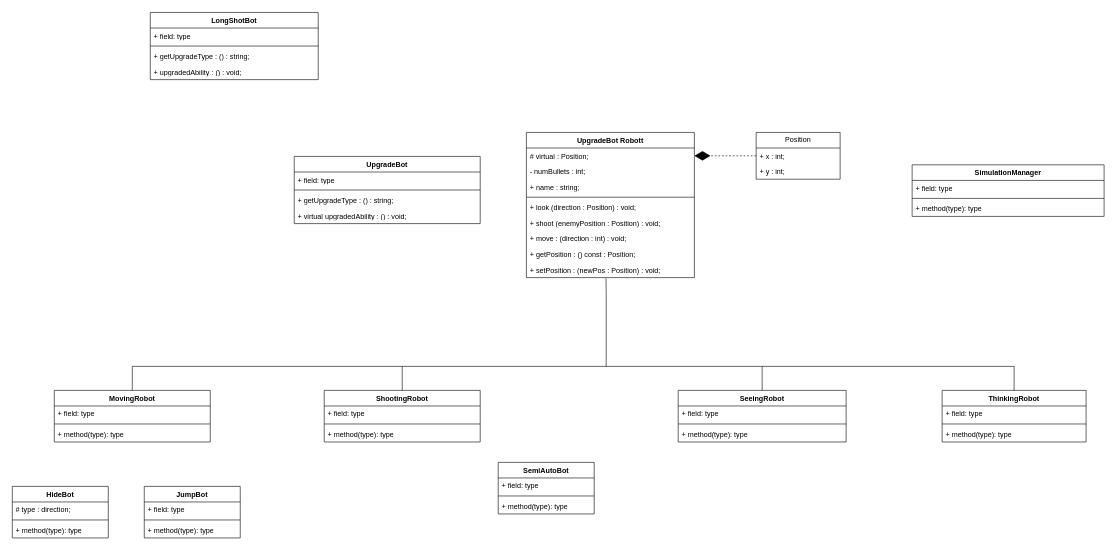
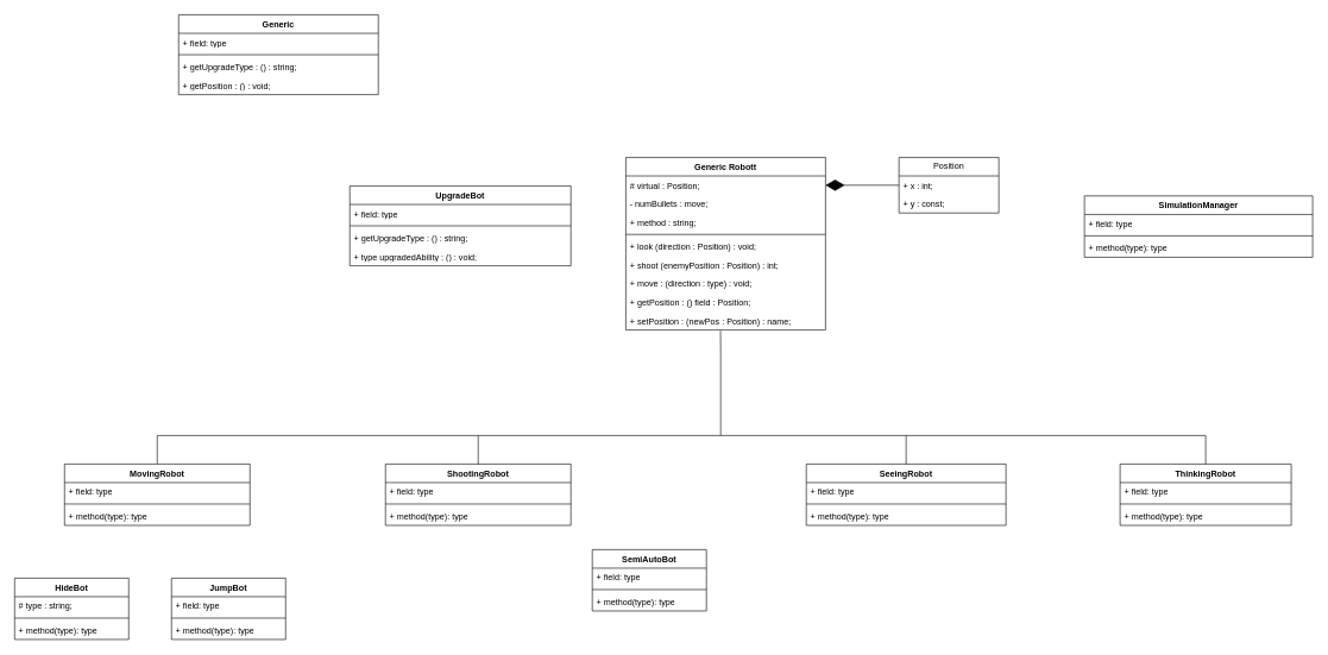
  <mxCell id="0" />
  <mxCell id="1" parent="0" />
- <mxCell id="2" value="UpgradeBot Robott" style="swimlane;fontStyle=1;align=center;verticalAlign=top;childLayout=stackLayout;horizontal=1;startSize=26;horizontalStack=0;resizeParent=1;resizeParentMax=0;resizeLast=0;collapsible=1;marginBottom=0;whiteSpace=wrap;html=1;" parent="1" vertex="1"><mxGeometry x="877" y="220" width="280" height="242" as="geometry" /></mxCell>
+ <mxCell id="2" value="Generic Robott" style="swimlane;fontStyle=1;align=center;verticalAlign=top;childLayout=stackLayout;horizontal=1;startSize=26;horizontalStack=0;resizeParent=1;resizeParentMax=0;resizeLast=0;collapsible=1;marginBottom=0;whiteSpace=wrap;html=1;" parent="1" vertex="1"><mxGeometry x="877" y="220" width="280" height="242" as="geometry" /></mxCell>
  <mxCell id="3" value="# virtual : Position;" style="text;strokeColor=none;fillColor=none;align=left;verticalAlign=top;spacingLeft=4;spacingRight=4;overflow=hidden;rotatable=0;points=[[0,0.5],[1,0.5]];portConstraint=eastwest;whiteSpace=wrap;html=1;" parent="2" vertex="1"><mxGeometry y="26" width="280" height="26" as="geometry" /></mxCell>
- <mxCell id="4" value="- numBullets : int;" style="text;strokeColor=none;fillColor=none;align=left;verticalAlign=top;spacingLeft=4;spacingRight=4;overflow=hidden;rotatable=0;points=[[0,0.5],[1,0.5]];portConstraint=eastwest;whiteSpace=wrap;html=1;" parent="2" vertex="1"><mxGeometry y="52" width="280" height="26" as="geometry" /></mxCell>
- <mxCell id="5" value="+ name : string;" style="text;strokeColor=none;fillColor=none;align=left;verticalAlign=top;spacingLeft=4;spacingRight=4;overflow=hidden;rotatable=0;points=[[0,0.5],[1,0.5]];portConstraint=eastwest;whiteSpace=wrap;html=1;" parent="2" vertex="1"><mxGeometry y="78" width="280" height="26" as="geometry" /></mxCell>
+ <mxCell id="4" value="- numBullets : move;" style="text;strokeColor=none;fillColor=none;align=left;verticalAlign=top;spacingLeft=4;spacingRight=4;overflow=hidden;rotatable=0;points=[[0,0.5],[1,0.5]];portConstraint=eastwest;whiteSpace=wrap;html=1;" parent="2" vertex="1"><mxGeometry y="52" width="280" height="26" as="geometry" /></mxCell>
+ <mxCell id="5" value="+ method : string;" style="text;strokeColor=none;fillColor=none;align=left;verticalAlign=top;spacingLeft=4;spacingRight=4;overflow=hidden;rotatable=0;points=[[0,0.5],[1,0.5]];portConstraint=eastwest;whiteSpace=wrap;html=1;" parent="2" vertex="1"><mxGeometry y="78" width="280" height="26" as="geometry" /></mxCell>
  <mxCell id="6" value="" style="line;strokeWidth=1;fillColor=none;align=left;verticalAlign=middle;spacingTop=-1;spacingLeft=3;spacingRight=3;rotatable=0;labelPosition=right;points=[];portConstraint=eastwest;strokeColor=inherit;" parent="2" vertex="1"><mxGeometry y="104" width="280" height="8" as="geometry" /></mxCell>
  <mxCell id="7" value="+ look (direction : Position) : void;" style="text;strokeColor=none;fillColor=none;align=left;verticalAlign=top;spacingLeft=4;spacingRight=4;overflow=hidden;rotatable=0;points=[[0,0.5],[1,0.5]];portConstraint=eastwest;whiteSpace=wrap;html=1;" parent="2" vertex="1"><mxGeometry y="112" width="280" height="26" as="geometry" /></mxCell>
- <mxCell id="8" value="+ shoot (enemyPosition : Position) : void;" style="text;strokeColor=none;fillColor=none;align=left;verticalAlign=top;spacingLeft=4;spacingRight=4;overflow=hidden;rotatable=0;points=[[0,0.5],[1,0.5]];portConstraint=eastwest;whiteSpace=wrap;html=1;" parent="2" vertex="1"><mxGeometry y="138" width="280" height="26" as="geometry" /></mxCell>
- <mxCell id="9" value="&lt;div&gt;+ move : (direction : int) : void;&lt;/div&gt;" style="text;strokeColor=none;fillColor=none;align=left;verticalAlign=top;spacingLeft=4;spacingRight=4;overflow=hidden;rotatable=0;points=[[0,0.5,0,0,0],[1,0.5,0,0,0]];portConstraint=eastwest;whiteSpace=wrap;html=1;" parent="2" vertex="1"><mxGeometry y="164" width="280" height="26" as="geometry" /></mxCell>
- <mxCell id="10" value="+ getPosition : () const : Position;&lt;div&gt;&lt;br&gt;&lt;/div&gt;" style="text;strokeColor=none;fillColor=none;align=left;verticalAlign=top;spacingLeft=4;spacingRight=4;overflow=hidden;rotatable=0;points=[[0,0.5],[1,0.5]];portConstraint=eastwest;whiteSpace=wrap;html=1;" parent="2" vertex="1"><mxGeometry y="190" width="280" height="26" as="geometry" /></mxCell>
- <mxCell id="11" value="+ setPosition : (newPos : Position) : void;&lt;div&gt;&lt;br&gt;&lt;/div&gt;" style="text;strokeColor=none;fillColor=none;align=left;verticalAlign=top;spacingLeft=4;spacingRight=4;overflow=hidden;rotatable=0;points=[[0,0.5],[1,0.5]];portConstraint=eastwest;whiteSpace=wrap;html=1;" parent="2" vertex="1"><mxGeometry y="216" width="280" height="26" as="geometry" /></mxCell>
+ <mxCell id="8" value="+ shoot (enemyPosition : Position) : int;" style="text;strokeColor=none;fillColor=none;align=left;verticalAlign=top;spacingLeft=4;spacingRight=4;overflow=hidden;rotatable=0;points=[[0,0.5],[1,0.5]];portConstraint=eastwest;whiteSpace=wrap;html=1;" parent="2" vertex="1"><mxGeometry y="138" width="280" height="26" as="geometry" /></mxCell>
+ <mxCell id="9" value="&lt;div&gt;+ move : (direction : type) : void;&lt;/div&gt;" style="text;strokeColor=none;fillColor=none;align=left;verticalAlign=top;spacingLeft=4;spacingRight=4;overflow=hidden;rotatable=0;points=[[0,0.5,0,0,0],[1,0.5,0,0,0]];portConstraint=eastwest;whiteSpace=wrap;html=1;" parent="2" vertex="1"><mxGeometry y="164" width="280" height="26" as="geometry" /></mxCell>
+ <mxCell id="10" value="+ getPosition : () field : Position;&lt;div&gt;&lt;br&gt;&lt;/div&gt;" style="text;strokeColor=none;fillColor=none;align=left;verticalAlign=top;spacingLeft=4;spacingRight=4;overflow=hidden;rotatable=0;points=[[0,0.5],[1,0.5]];portConstraint=eastwest;whiteSpace=wrap;html=1;" parent="2" vertex="1"><mxGeometry y="190" width="280" height="26" as="geometry" /></mxCell>
+ <mxCell id="11" value="+ setPosition : (newPos : Position) : name;&lt;div&gt;&lt;br&gt;&lt;/div&gt;" style="text;strokeColor=none;fillColor=none;align=left;verticalAlign=top;spacingLeft=4;spacingRight=4;overflow=hidden;rotatable=0;points=[[0,0.5],[1,0.5]];portConstraint=eastwest;whiteSpace=wrap;html=1;" parent="2" vertex="1"><mxGeometry y="216" width="280" height="26" as="geometry" /></mxCell>
  <mxCell id="12" value="Position" style="swimlane;fontStyle=0;childLayout=stackLayout;horizontal=1;startSize=26;fillColor=none;horizontalStack=0;resizeParent=1;resizeParentMax=0;resizeLast=0;collapsible=1;marginBottom=0;whiteSpace=wrap;html=1;" parent="1" vertex="1"><mxGeometry x="1260" y="220" width="140" height="78" as="geometry" /></mxCell>
  <mxCell id="13" value="+ x : int;" style="text;strokeColor=none;fillColor=none;align=left;verticalAlign=top;spacingLeft=4;spacingRight=4;overflow=hidden;rotatable=0;points=[[0,0.5],[1,0.5]];portConstraint=eastwest;whiteSpace=wrap;html=1;" parent="12" vertex="1"><mxGeometry y="26" width="140" height="26" as="geometry" /></mxCell>
- <mxCell id="14" value="+ y : int;" style="text;strokeColor=none;fillColor=none;align=left;verticalAlign=top;spacingLeft=4;spacingRight=4;overflow=hidden;rotatable=0;points=[[0,0.5],[1,0.5]];portConstraint=eastwest;whiteSpace=wrap;html=1;" parent="12" vertex="1"><mxGeometry y="52" width="140" height="26" as="geometry" /></mxCell>
- <mxCell id="15" value="" style="endArrow=diamondThin;endFill=1;endSize=24;html=1;rounded=0;entryX=1;entryY=0.5;entryDx=0;entryDy=0;exitX=0;exitY=0.5;exitDx=0;exitDy=0;dashed=1;" parent="1" source="13" target="3" edge="1"><mxGeometry width="160" relative="1" as="geometry"><mxPoint x="1190" y="500" as="sourcePoint" /><mxPoint x="1350" y="500" as="targetPoint" /></mxGeometry></mxCell>
+ <mxCell id="14" value="+ y : const;" style="text;strokeColor=none;fillColor=none;align=left;verticalAlign=top;spacingLeft=4;spacingRight=4;overflow=hidden;rotatable=0;points=[[0,0.5],[1,0.5]];portConstraint=eastwest;whiteSpace=wrap;html=1;" parent="12" vertex="1"><mxGeometry y="52" width="140" height="26" as="geometry" /></mxCell>
+ <mxCell id="15" value="" style="endArrow=diamondThin;endFill=1;endSize=24;html=1;rounded=0;entryX=1;entryY=0.5;entryDx=0;entryDy=0;exitX=0;exitY=0.5;exitDx=0;exitDy=0;" parent="1" source="13" target="3" edge="1"><mxGeometry width="160" relative="1" as="geometry"><mxPoint x="1190" y="500" as="sourcePoint" /><mxPoint x="1350" y="500" as="targetPoint" /></mxGeometry></mxCell>
  <mxCell id="16" style="edgeStyle=orthogonalEdgeStyle;rounded=0;orthogonalLoop=1;jettySize=auto;html=1;entryX=0.474;entryY=1.04;entryDx=0;entryDy=0;entryPerimeter=0;endArrow=none;" parent="1" source="17" target="11" edge="1"><mxGeometry relative="1" as="geometry"><mxPoint x="1010" y="490" as="targetPoint" /><Array as="points"><mxPoint x="220" y="610" /><mxPoint x="1010" y="610" /><mxPoint x="1010" y="491" /></Array></mxGeometry></mxCell>
  <mxCell id="17" value="MovingRobot" style="swimlane;fontStyle=1;align=center;verticalAlign=top;childLayout=stackLayout;horizontal=1;startSize=26;horizontalStack=0;resizeParent=1;resizeParentMax=0;resizeLast=0;collapsible=1;marginBottom=0;whiteSpace=wrap;html=1;" parent="1" vertex="1"><mxGeometry x="90" y="650" width="260" height="86" as="geometry" /></mxCell>
  <mxCell id="18" value="+ field: type" style="text;strokeColor=none;fillColor=none;align=left;verticalAlign=top;spacingLeft=4;spacingRight=4;overflow=hidden;rotatable=0;points=[[0,0.5],[1,0.5]];portConstraint=eastwest;whiteSpace=wrap;html=1;" parent="17" vertex="1"><mxGeometry y="26" width="260" height="26" as="geometry" /></mxCell>
  <mxCell id="19" value="" style="line;strokeWidth=1;fillColor=none;align=left;verticalAlign=middle;spacingTop=-1;spacingLeft=3;spacingRight=3;rotatable=0;labelPosition=right;points=[];portConstraint=eastwest;strokeColor=inherit;" parent="17" vertex="1"><mxGeometry y="52" width="260" height="8" as="geometry" /></mxCell>
  <mxCell id="20" value="+ method(type): type" style="text;strokeColor=none;fillColor=none;align=left;verticalAlign=top;spacingLeft=4;spacingRight=4;overflow=hidden;rotatable=0;points=[[0,0.5],[1,0.5]];portConstraint=eastwest;whiteSpace=wrap;html=1;" parent="17" vertex="1"><mxGeometry y="60" width="260" height="26" as="geometry" /></mxCell>
  <mxCell id="21" value="ShootingRobot" style="swimlane;fontStyle=1;align=center;verticalAlign=top;childLayout=stackLayout;horizontal=1;startSize=26;horizontalStack=0;resizeParent=1;resizeParentMax=0;resizeLast=0;collapsible=1;marginBottom=0;whiteSpace=wrap;html=1;" parent="1" vertex="1"><mxGeometry x="540" y="650" width="260" height="86" as="geometry" /></mxCell>
  <mxCell id="22" value="+ field: type" style="text;strokeColor=none;fillColor=none;align=left;verticalAlign=top;spacingLeft=4;spacingRight=4;overflow=hidden;rotatable=0;points=[[0,0.5],[1,0.5]];portConstraint=eastwest;whiteSpace=wrap;html=1;" parent="21" vertex="1"><mxGeometry y="26" width="260" height="26" as="geometry" /></mxCell>
  <mxCell id="23" value="" style="line;strokeWidth=1;fillColor=none;align=left;verticalAlign=middle;spacingTop=-1;spacingLeft=3;spacingRight=3;rotatable=0;labelPosition=right;points=[];portConstraint=eastwest;strokeColor=inherit;" parent="21" vertex="1"><mxGeometry y="52" width="260" height="8" as="geometry" /></mxCell>
  <mxCell id="24" value="+ method(type): type" style="text;strokeColor=none;fillColor=none;align=left;verticalAlign=top;spacingLeft=4;spacingRight=4;overflow=hidden;rotatable=0;points=[[0,0.5],[1,0.5]];portConstraint=eastwest;whiteSpace=wrap;html=1;" parent="21" vertex="1"><mxGeometry y="60" width="260" height="26" as="geometry" /></mxCell>
  <mxCell id="25" value="SeeingRobot" style="swimlane;fontStyle=1;align=center;verticalAlign=top;childLayout=stackLayout;horizontal=1;startSize=26;horizontalStack=0;resizeParent=1;resizeParentMax=0;resizeLast=0;collapsible=1;marginBottom=0;whiteSpace=wrap;html=1;" parent="1" vertex="1"><mxGeometry x="1130" y="650" width="280" height="86" as="geometry" /></mxCell>
  <mxCell id="26" value="+ field: type" style="text;strokeColor=none;fillColor=none;align=left;verticalAlign=top;spacingLeft=4;spacingRight=4;overflow=hidden;rotatable=0;points=[[0,0.5],[1,0.5]];portConstraint=eastwest;whiteSpace=wrap;html=1;" parent="25" vertex="1"><mxGeometry y="26" width="280" height="26" as="geometry" /></mxCell>
  <mxCell id="27" value="" style="line;strokeWidth=1;fillColor=none;align=left;verticalAlign=middle;spacingTop=-1;spacingLeft=3;spacingRight=3;rotatable=0;labelPosition=right;points=[];portConstraint=eastwest;strokeColor=inherit;" parent="25" vertex="1"><mxGeometry y="52" width="280" height="8" as="geometry" /></mxCell>
  <mxCell id="28" value="+ method(type): type" style="text;strokeColor=none;fillColor=none;align=left;verticalAlign=top;spacingLeft=4;spacingRight=4;overflow=hidden;rotatable=0;points=[[0,0.5],[1,0.5]];portConstraint=eastwest;whiteSpace=wrap;html=1;" parent="25" vertex="1"><mxGeometry y="60" width="280" height="26" as="geometry" /></mxCell>
  <mxCell id="29" value="" style="endArrow=none;html=1;rounded=0;exitX=0.5;exitY=0;exitDx=0;exitDy=0;" parent="1" source="21" edge="1"><mxGeometry width="50" height="50" relative="1" as="geometry"><mxPoint x="810" y="690" as="sourcePoint" /><mxPoint x="670" y="610" as="targetPoint" /></mxGeometry></mxCell>
  <mxCell id="30" value="ThinkingRobot" style="swimlane;fontStyle=1;align=center;verticalAlign=top;childLayout=stackLayout;horizontal=1;startSize=26;horizontalStack=0;resizeParent=1;resizeParentMax=0;resizeLast=0;collapsible=1;marginBottom=0;whiteSpace=wrap;html=1;" parent="1" vertex="1"><mxGeometry x="1570" y="650" width="240" height="86" as="geometry" /></mxCell>
  <mxCell id="31" value="+ field: type" style="text;strokeColor=none;fillColor=none;align=left;verticalAlign=top;spacingLeft=4;spacingRight=4;overflow=hidden;rotatable=0;points=[[0,0.5],[1,0.5]];portConstraint=eastwest;whiteSpace=wrap;html=1;" parent="30" vertex="1"><mxGeometry y="26" width="240" height="26" as="geometry" /></mxCell>
  <mxCell id="32" value="" style="line;strokeWidth=1;fillColor=none;align=left;verticalAlign=middle;spacingTop=-1;spacingLeft=3;spacingRight=3;rotatable=0;labelPosition=right;points=[];portConstraint=eastwest;strokeColor=inherit;" parent="30" vertex="1"><mxGeometry y="52" width="240" height="8" as="geometry" /></mxCell>
  <mxCell id="33" value="+ method(type): type" style="text;strokeColor=none;fillColor=none;align=left;verticalAlign=top;spacingLeft=4;spacingRight=4;overflow=hidden;rotatable=0;points=[[0,0.5],[1,0.5]];portConstraint=eastwest;whiteSpace=wrap;html=1;" parent="30" vertex="1"><mxGeometry y="60" width="240" height="26" as="geometry" /></mxCell>
  <mxCell id="34" value="" style="endArrow=none;html=1;rounded=0;exitX=0.5;exitY=0;exitDx=0;exitDy=0;edgeStyle=orthogonalEdgeStyle;" parent="1" source="30" edge="1"><mxGeometry width="50" height="50" relative="1" as="geometry"><mxPoint x="1430" y="610" as="sourcePoint" /><mxPoint x="1010" y="610" as="targetPoint" /><Array as="points"><mxPoint x="1690" y="610" /></Array></mxGeometry></mxCell>
  <mxCell id="35" value="" style="endArrow=none;html=1;rounded=0;exitX=0.5;exitY=0;exitDx=0;exitDy=0;" parent="1" source="25" edge="1"><mxGeometry width="50" height="50" relative="1" as="geometry"><mxPoint x="1150" y="590" as="sourcePoint" /><mxPoint x="1270" y="610" as="targetPoint" /></mxGeometry></mxCell>
  <mxCell id="36" value="JumpBot" style="swimlane;fontStyle=1;align=center;verticalAlign=top;childLayout=stackLayout;horizontal=1;startSize=26;horizontalStack=0;resizeParent=1;resizeParentMax=0;resizeLast=0;collapsible=1;marginBottom=0;whiteSpace=wrap;html=1;" parent="1" vertex="1"><mxGeometry x="240" y="810" width="160" height="86" as="geometry" /></mxCell>
  <mxCell id="37" value="+ field: type" style="text;strokeColor=none;fillColor=none;align=left;verticalAlign=top;spacingLeft=4;spacingRight=4;overflow=hidden;rotatable=0;points=[[0,0.5],[1,0.5]];portConstraint=eastwest;whiteSpace=wrap;html=1;" parent="36" vertex="1"><mxGeometry y="26" width="160" height="26" as="geometry" /></mxCell>
  <mxCell id="38" value="" style="line;strokeWidth=1;fillColor=none;align=left;verticalAlign=middle;spacingTop=-1;spacingLeft=3;spacingRight=3;rotatable=0;labelPosition=right;points=[];portConstraint=eastwest;strokeColor=inherit;" parent="36" vertex="1"><mxGeometry y="52" width="160" height="8" as="geometry" /></mxCell>
  <mxCell id="39" value="+ method(type): type" style="text;strokeColor=none;fillColor=none;align=left;verticalAlign=top;spacingLeft=4;spacingRight=4;overflow=hidden;rotatable=0;points=[[0,0.5],[1,0.5]];portConstraint=eastwest;whiteSpace=wrap;html=1;" parent="36" vertex="1"><mxGeometry y="60" width="160" height="26" as="geometry" /></mxCell>
  <mxCell id="40" value="HideBot" style="swimlane;fontStyle=1;align=center;verticalAlign=top;childLayout=stackLayout;horizontal=1;startSize=26;horizontalStack=0;resizeParent=1;resizeParentMax=0;resizeLast=0;collapsible=1;marginBottom=0;whiteSpace=wrap;html=1;" parent="1" vertex="1"><mxGeometry x="20" y="810" width="160" height="86" as="geometry" /></mxCell>
- <mxCell id="41" value="# type : direction;" style="text;strokeColor=none;fillColor=none;align=left;verticalAlign=top;spacingLeft=4;spacingRight=4;overflow=hidden;rotatable=0;points=[[0,0.5],[1,0.5]];portConstraint=eastwest;whiteSpace=wrap;html=1;" parent="40" vertex="1"><mxGeometry y="26" width="160" height="26" as="geometry" /></mxCell>
+ <mxCell id="41" value="# type : string;" style="text;strokeColor=none;fillColor=none;align=left;verticalAlign=top;spacingLeft=4;spacingRight=4;overflow=hidden;rotatable=0;points=[[0,0.5],[1,0.5]];portConstraint=eastwest;whiteSpace=wrap;html=1;" parent="40" vertex="1"><mxGeometry y="26" width="160" height="26" as="geometry" /></mxCell>
  <mxCell id="42" value="" style="line;strokeWidth=1;fillColor=none;align=left;verticalAlign=middle;spacingTop=-1;spacingLeft=3;spacingRight=3;rotatable=0;labelPosition=right;points=[];portConstraint=eastwest;strokeColor=inherit;" parent="40" vertex="1"><mxGeometry y="52" width="160" height="8" as="geometry" /></mxCell>
  <mxCell id="43" value="+ method(type): type" style="text;strokeColor=none;fillColor=none;align=left;verticalAlign=top;spacingLeft=4;spacingRight=4;overflow=hidden;rotatable=0;points=[[0,0.5],[1,0.5]];portConstraint=eastwest;whiteSpace=wrap;html=1;" parent="40" vertex="1"><mxGeometry y="60" width="160" height="26" as="geometry" /></mxCell>
- <mxCell id="44" value="LongShotBot" style="swimlane;fontStyle=1;align=center;verticalAlign=top;childLayout=stackLayout;horizontal=1;startSize=26;horizontalStack=0;resizeParent=1;resizeParentMax=0;resizeLast=0;collapsible=1;marginBottom=0;whiteSpace=wrap;html=1;" parent="1" vertex="1"><mxGeometry x="250" y="20" width="280" height="112" as="geometry" /></mxCell>
+ <mxCell id="44" value="Generic" style="swimlane;fontStyle=1;align=center;verticalAlign=top;childLayout=stackLayout;horizontal=1;startSize=26;horizontalStack=0;resizeParent=1;resizeParentMax=0;resizeLast=0;collapsible=1;marginBottom=0;whiteSpace=wrap;html=1;" parent="1" vertex="1"><mxGeometry x="250" y="20" width="280" height="112" as="geometry" /></mxCell>
  <mxCell id="45" value="+ field: type" style="text;strokeColor=none;fillColor=none;align=left;verticalAlign=top;spacingLeft=4;spacingRight=4;overflow=hidden;rotatable=0;points=[[0,0.5],[1,0.5]];portConstraint=eastwest;whiteSpace=wrap;html=1;" parent="44" vertex="1"><mxGeometry y="26" width="280" height="26" as="geometry" /></mxCell>
  <mxCell id="46" value="" style="line;strokeWidth=1;fillColor=none;align=left;verticalAlign=middle;spacingTop=-1;spacingLeft=3;spacingRight=3;rotatable=0;labelPosition=right;points=[];portConstraint=eastwest;strokeColor=inherit;" parent="44" vertex="1"><mxGeometry y="52" width="280" height="8" as="geometry" /></mxCell>
  <mxCell id="47" value="+ getUpgradeType : () : string;" style="text;strokeColor=none;fillColor=none;align=left;verticalAlign=top;spacingLeft=4;spacingRight=4;overflow=hidden;rotatable=0;points=[[0,0.5],[1,0.5]];portConstraint=eastwest;whiteSpace=wrap;html=1;" parent="44" vertex="1"><mxGeometry y="60" width="280" height="26" as="geometry" /></mxCell>
- <mxCell id="48" value="+ upgradedAbility : () : void;" style="text;strokeColor=none;fillColor=none;align=left;verticalAlign=top;spacingLeft=4;spacingRight=4;overflow=hidden;rotatable=0;points=[[0,0.5],[1,0.5]];portConstraint=eastwest;whiteSpace=wrap;html=1;" vertex="1" parent="44"><mxGeometry y="86" width="280" height="26" as="geometry" /></mxCell>
+ <mxCell id="48" value="+ getPosition : () : void;" style="text;strokeColor=none;fillColor=none;align=left;verticalAlign=top;spacingLeft=4;spacingRight=4;overflow=hidden;rotatable=0;points=[[0,0.5],[1,0.5]];portConstraint=eastwest;whiteSpace=wrap;html=1;" vertex="1" parent="44"><mxGeometry y="86" width="280" height="26" as="geometry" /></mxCell>
  <mxCell id="49" value="SemiAutoBot" style="swimlane;fontStyle=1;align=center;verticalAlign=top;childLayout=stackLayout;horizontal=1;startSize=26;horizontalStack=0;resizeParent=1;resizeParentMax=0;resizeLast=0;collapsible=1;marginBottom=0;whiteSpace=wrap;html=1;" parent="1" vertex="1"><mxGeometry x="830" y="770" width="160" height="86" as="geometry" /></mxCell>
  <mxCell id="50" value="+ field: type" style="text;strokeColor=none;fillColor=none;align=left;verticalAlign=top;spacingLeft=4;spacingRight=4;overflow=hidden;rotatable=0;points=[[0,0.5],[1,0.5]];portConstraint=eastwest;whiteSpace=wrap;html=1;" parent="49" vertex="1"><mxGeometry y="26" width="160" height="26" as="geometry" /></mxCell>
  <mxCell id="51" value="" style="line;strokeWidth=1;fillColor=none;align=left;verticalAlign=middle;spacingTop=-1;spacingLeft=3;spacingRight=3;rotatable=0;labelPosition=right;points=[];portConstraint=eastwest;strokeColor=inherit;" parent="49" vertex="1"><mxGeometry y="52" width="160" height="8" as="geometry" /></mxCell>
  <mxCell id="52" value="+ method(type): type" style="text;strokeColor=none;fillColor=none;align=left;verticalAlign=top;spacingLeft=4;spacingRight=4;overflow=hidden;rotatable=0;points=[[0,0.5],[1,0.5]];portConstraint=eastwest;whiteSpace=wrap;html=1;" parent="49" vertex="1"><mxGeometry y="60" width="160" height="26" as="geometry" /></mxCell>
  <mxCell id="53" value="SimulationManager" style="swimlane;fontStyle=1;align=center;verticalAlign=top;childLayout=stackLayout;horizontal=1;startSize=26;horizontalStack=0;resizeParent=1;resizeParentMax=0;resizeLast=0;collapsible=1;marginBottom=0;whiteSpace=wrap;html=1;" parent="1" vertex="1"><mxGeometry x="1520" y="274" width="320" height="86" as="geometry" /></mxCell>
  <mxCell id="54" value="+ field: type" style="text;strokeColor=none;fillColor=none;align=left;verticalAlign=top;spacingLeft=4;spacingRight=4;overflow=hidden;rotatable=0;points=[[0,0.5],[1,0.5]];portConstraint=eastwest;whiteSpace=wrap;html=1;" parent="53" vertex="1"><mxGeometry y="26" width="320" height="26" as="geometry" /></mxCell>
  <mxCell id="55" value="" style="line;strokeWidth=1;fillColor=none;align=left;verticalAlign=middle;spacingTop=-1;spacingLeft=3;spacingRight=3;rotatable=0;labelPosition=right;points=[];portConstraint=eastwest;strokeColor=inherit;" parent="53" vertex="1"><mxGeometry y="52" width="320" height="8" as="geometry" /></mxCell>
  <mxCell id="56" value="+ method(type): type" style="text;strokeColor=none;fillColor=none;align=left;verticalAlign=top;spacingLeft=4;spacingRight=4;overflow=hidden;rotatable=0;points=[[0,0.5],[1,0.5]];portConstraint=eastwest;whiteSpace=wrap;html=1;" parent="53" vertex="1"><mxGeometry y="60" width="320" height="26" as="geometry" /></mxCell>
  <mxCell id="57" value="UpgradeBot" style="swimlane;fontStyle=1;align=center;verticalAlign=top;childLayout=stackLayout;horizontal=1;startSize=26;horizontalStack=0;resizeParent=1;resizeParentMax=0;resizeLast=0;collapsible=1;marginBottom=0;whiteSpace=wrap;html=1;" parent="1" vertex="1"><mxGeometry x="490" y="260" width="310" height="112" as="geometry" /></mxCell>
  <mxCell id="58" value="+ field: type" style="text;strokeColor=none;fillColor=none;align=left;verticalAlign=top;spacingLeft=4;spacingRight=4;overflow=hidden;rotatable=0;points=[[0,0.5],[1,0.5]];portConstraint=eastwest;whiteSpace=wrap;html=1;" parent="57" vertex="1"><mxGeometry y="26" width="310" height="26" as="geometry" /></mxCell>
  <mxCell id="59" value="" style="line;strokeWidth=1;fillColor=none;align=left;verticalAlign=middle;spacingTop=-1;spacingLeft=3;spacingRight=3;rotatable=0;labelPosition=right;points=[];portConstraint=eastwest;strokeColor=inherit;" parent="57" vertex="1"><mxGeometry y="52" width="310" height="8" as="geometry" /></mxCell>
  <mxCell id="60" value="+ getUpgradeType : () : string;" style="text;strokeColor=none;fillColor=none;align=left;verticalAlign=top;spacingLeft=4;spacingRight=4;overflow=hidden;rotatable=0;points=[[0,0.5],[1,0.5]];portConstraint=eastwest;whiteSpace=wrap;html=1;" parent="57" vertex="1"><mxGeometry y="60" width="310" height="26" as="geometry" /></mxCell>
- <mxCell id="61" value="+ virtual upgradedAbility : () : void;" style="text;strokeColor=none;fillColor=none;align=left;verticalAlign=top;spacingLeft=4;spacingRight=4;overflow=hidden;rotatable=0;points=[[0,0.5],[1,0.5]];portConstraint=eastwest;whiteSpace=wrap;html=1;" vertex="1" parent="57"><mxGeometry y="86" width="310" height="26" as="geometry" /></mxCell>
+ <mxCell id="61" value="+ type upgradedAbility : () : void;" style="text;strokeColor=none;fillColor=none;align=left;verticalAlign=top;spacingLeft=4;spacingRight=4;overflow=hidden;rotatable=0;points=[[0,0.5],[1,0.5]];portConstraint=eastwest;whiteSpace=wrap;html=1;" vertex="1" parent="57"><mxGeometry y="86" width="310" height="26" as="geometry" /></mxCell>
